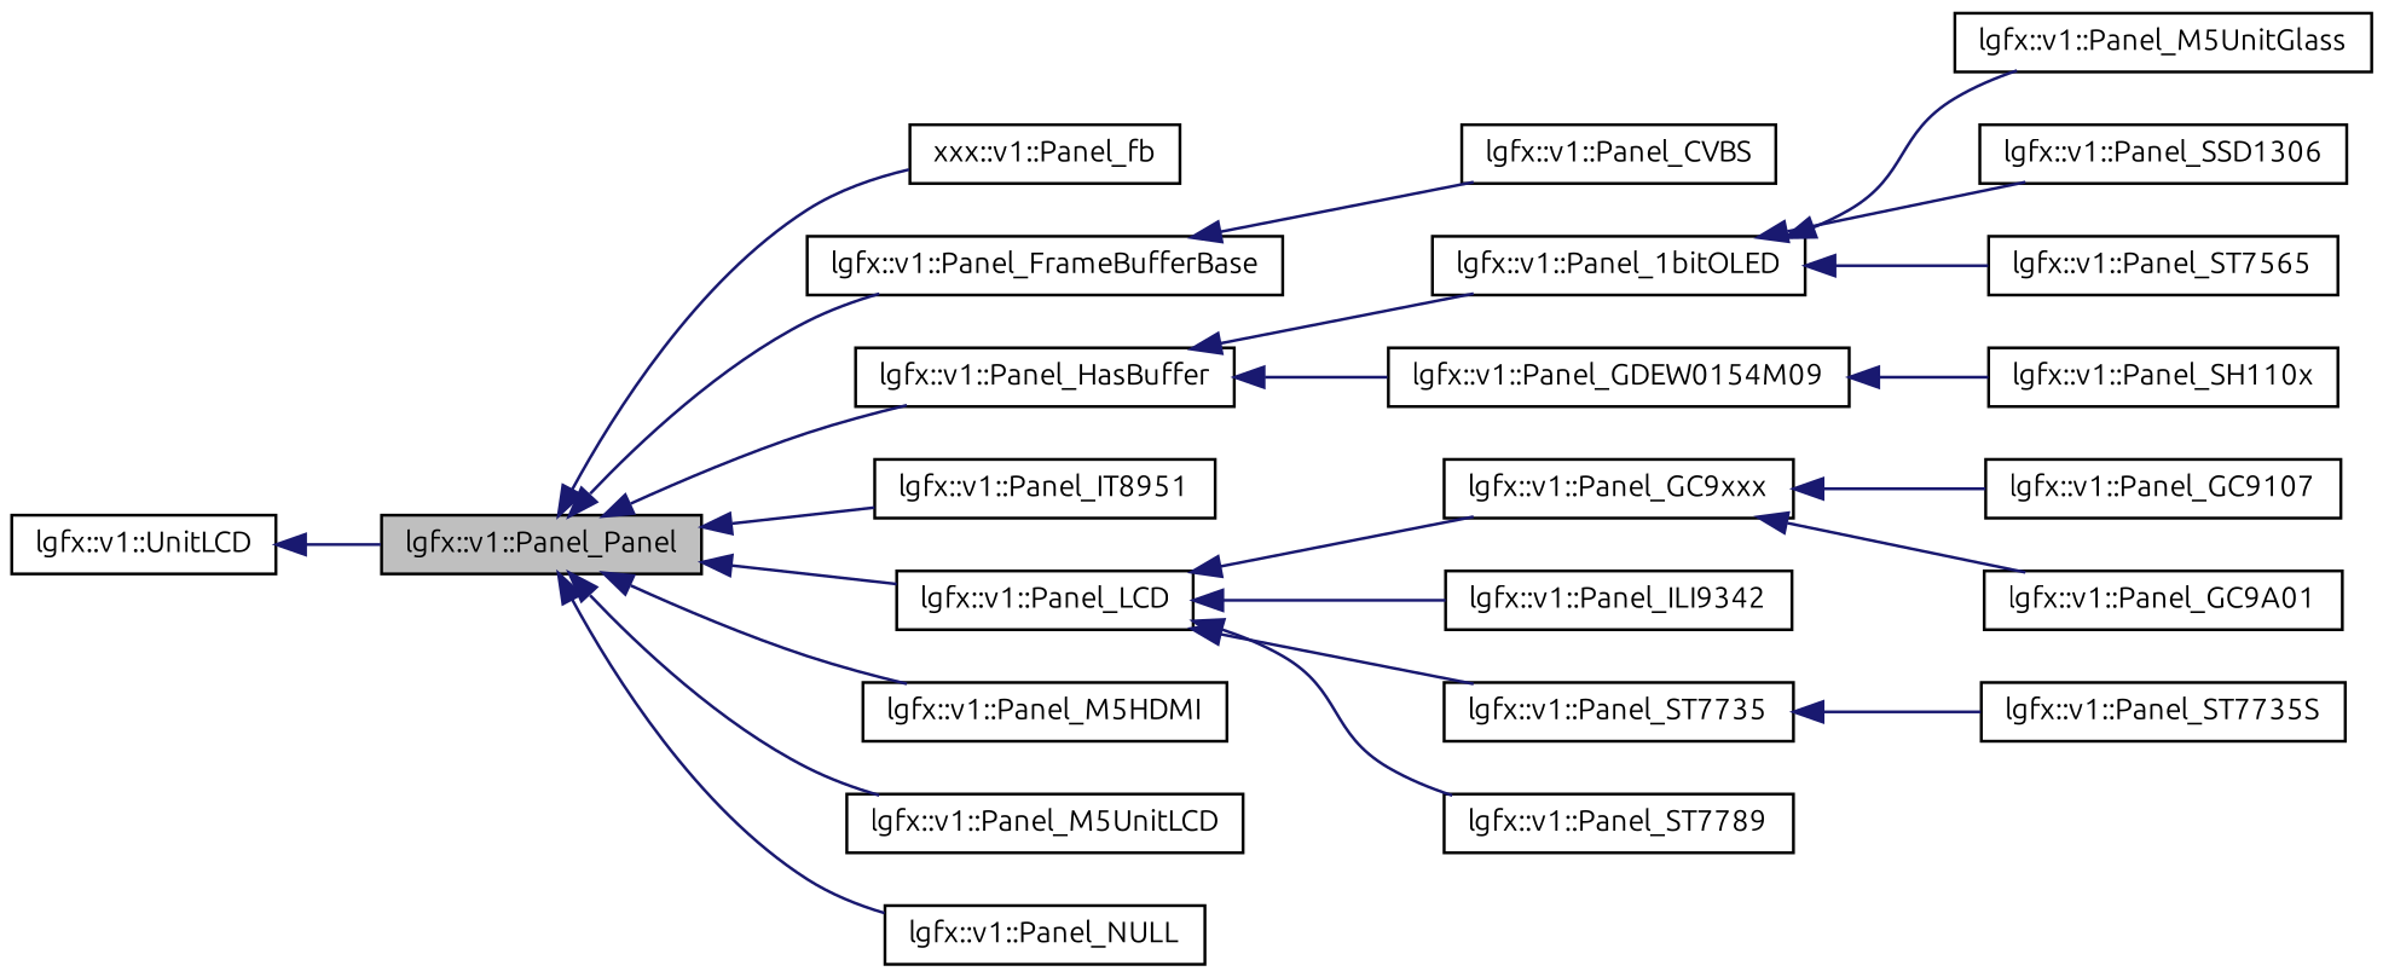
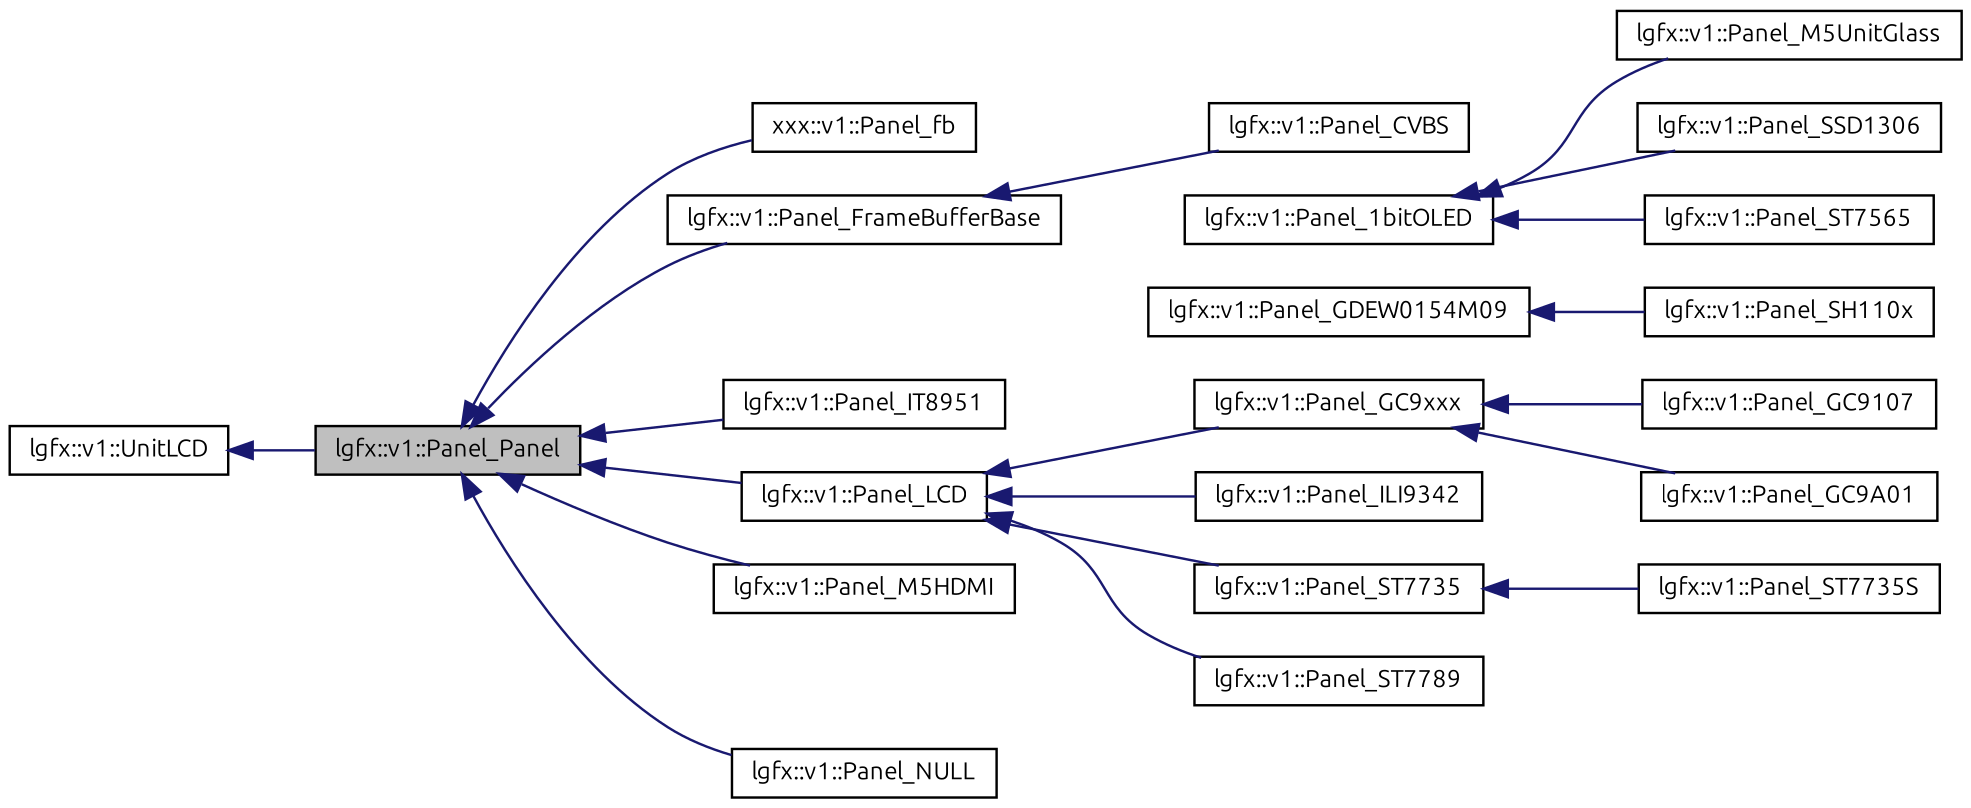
  digraph {
    fontname=Ubuntu
    rankdir=LR
    node [color=black fillcolor=white fontname=Ubuntu fontsize=10 shape=record style=filled]
    edge [color=midnightblue dir=back fontname=Ubuntu fontsize=10 labelfontname=Helvetica labelfontsize=10 style=solid]
    n1 [fillcolor=grey75 fontcolor=black height=0.2 label="lgfx::v1::Panel_Panel" width=0.4]
    n2 [height=0.2 label="xxx::v1::Panel_fb" width=0.4]
    n3 [height=0.2 label="lgfx::v1::Panel_FrameBufferBase" width=0.4]
-   n4 [height=0.2 label="lgfx::v1::Panel_HasBuffer" width=0.4]
    n5 [height=0.2 label="lgfx::v1::Panel_IT8951" width=0.4]
    n6 [height=0.2 label="lgfx::v1::Panel_LCD" width=0.4]
    n7 [height=0.2 label="lgfx::v1::Panel_M5HDMI" width=0.4]
-   n8 [height=0.2 label="lgfx::v1::Panel_M5UnitLCD" width=0.4]
    n9 [height=0.2 label="lgfx::v1::Panel_NULL" width=0.4]
    n10 [height=0.2 label="lgfx::v1::Panel_CVBS" width=0.4]
    n11 [height=0.2 label="lgfx::v1::Panel_1bitOLED" width=0.4]
    n12 [height=0.2 label="lgfx::v1::Panel_GDEW0154M09" width=0.4]
    n13 [height=0.2 label="lgfx::v1::Panel_GC9xxx" width=0.4]
    n14 [height=0.2 label="lgfx::v1::Panel_ILI9342" width=0.4]
    n15 [height=0.2 label="lgfx::v1::Panel_ST7735" width=0.4]
    n16 [height=0.2 label="lgfx::v1::Panel_ST7789" width=0.4]
    n17 [height=0.2 label="lgfx::v1::UnitLCD" width=0.4]
    n18 [height=0.2 label="lgfx::v1::Panel_M5UnitGlass" width=0.4]
    n19 [height=0.2 label="lgfx::v1::Panel_SSD1306" width=0.4]
    n20 [height=0.2 label="lgfx::v1::Panel_ST7565" width=0.4]
    n21 [height=0.2 label="lgfx::v1::Panel_SH110x" width=0.4]
    n22 [height=0.2 label="lgfx::v1::Panel_GC9107" width=0.4]
    n23 [height=0.2 label="lgfx::v1::Panel_GC9A01" width=0.4]
    n24 [height=0.2 label="lgfx::v1::Panel_ST7735S" width=0.4]
    n1 -> n2
    n1 -> n3
-   n1 -> n4
    n1 -> n5
    n1 -> n6
    n1 -> n7
-   n1 -> n8
    n1 -> n9
    n3 -> n10
-   n4 -> n11
-   n4 -> n12
    n6 -> n13
    n6 -> n14
    n6 -> n15
    n6 -> n16
    n11 -> n18
    n11 -> n19
    n11 -> n20
    n12 -> n21
    n13 -> n22
    n13 -> n23
    n15 -> n24
    n17 -> n1
  }
